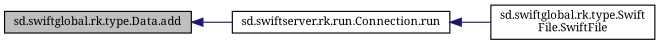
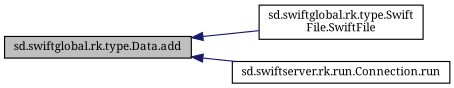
  digraph {
    fontname="Noto Serif"
    rankdir=LR
    node [color=black fillcolor=white fontname="Noto Serif" fontsize=10 shape=record style=filled]
    edge [color=midnightblue dir=back fontname="Noto Serif" fontsize=10 labelfontname=Helvetica labelfontsize=10 style=solid]
    n1 [fillcolor=grey75 fontcolor=black height=0.2 label="sd.swiftglobal.rk.type.Data.add" width=0.4]
    n2 [height=0.2 label="sd.swiftglobal.rk.type.Swift\lFile.SwiftFile" width=0.4]
    n3 [height=0.2 label="sd.swiftserver.rk.run.Connection.run" width=0.4]
-   n3 -> n2
+   n1 -> n2
    n1 -> n3
  }
